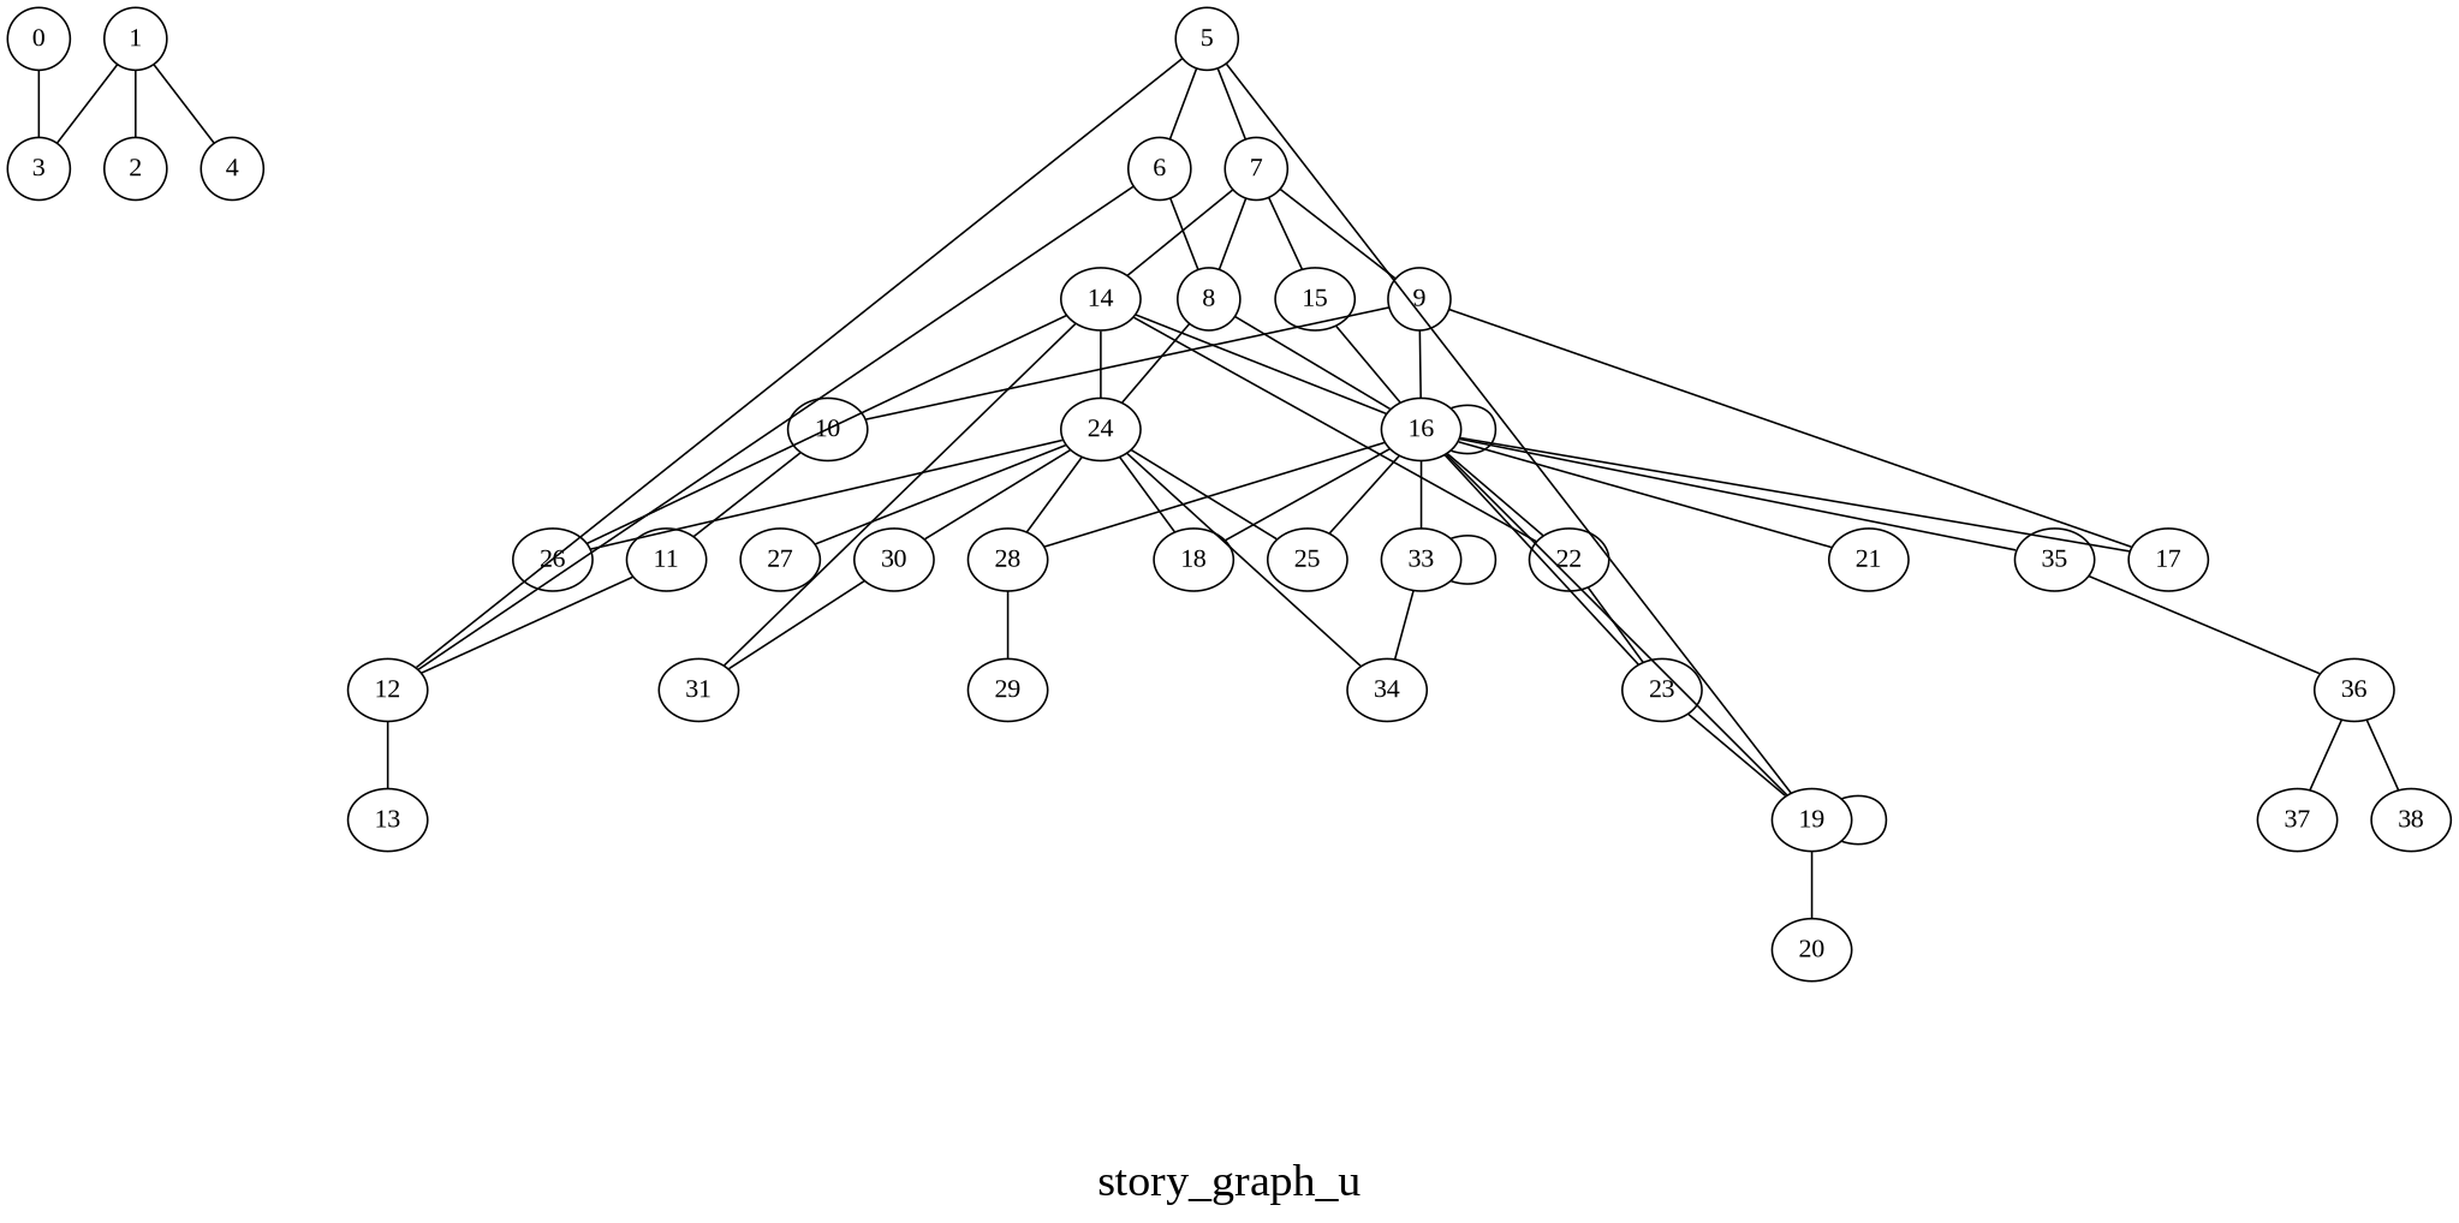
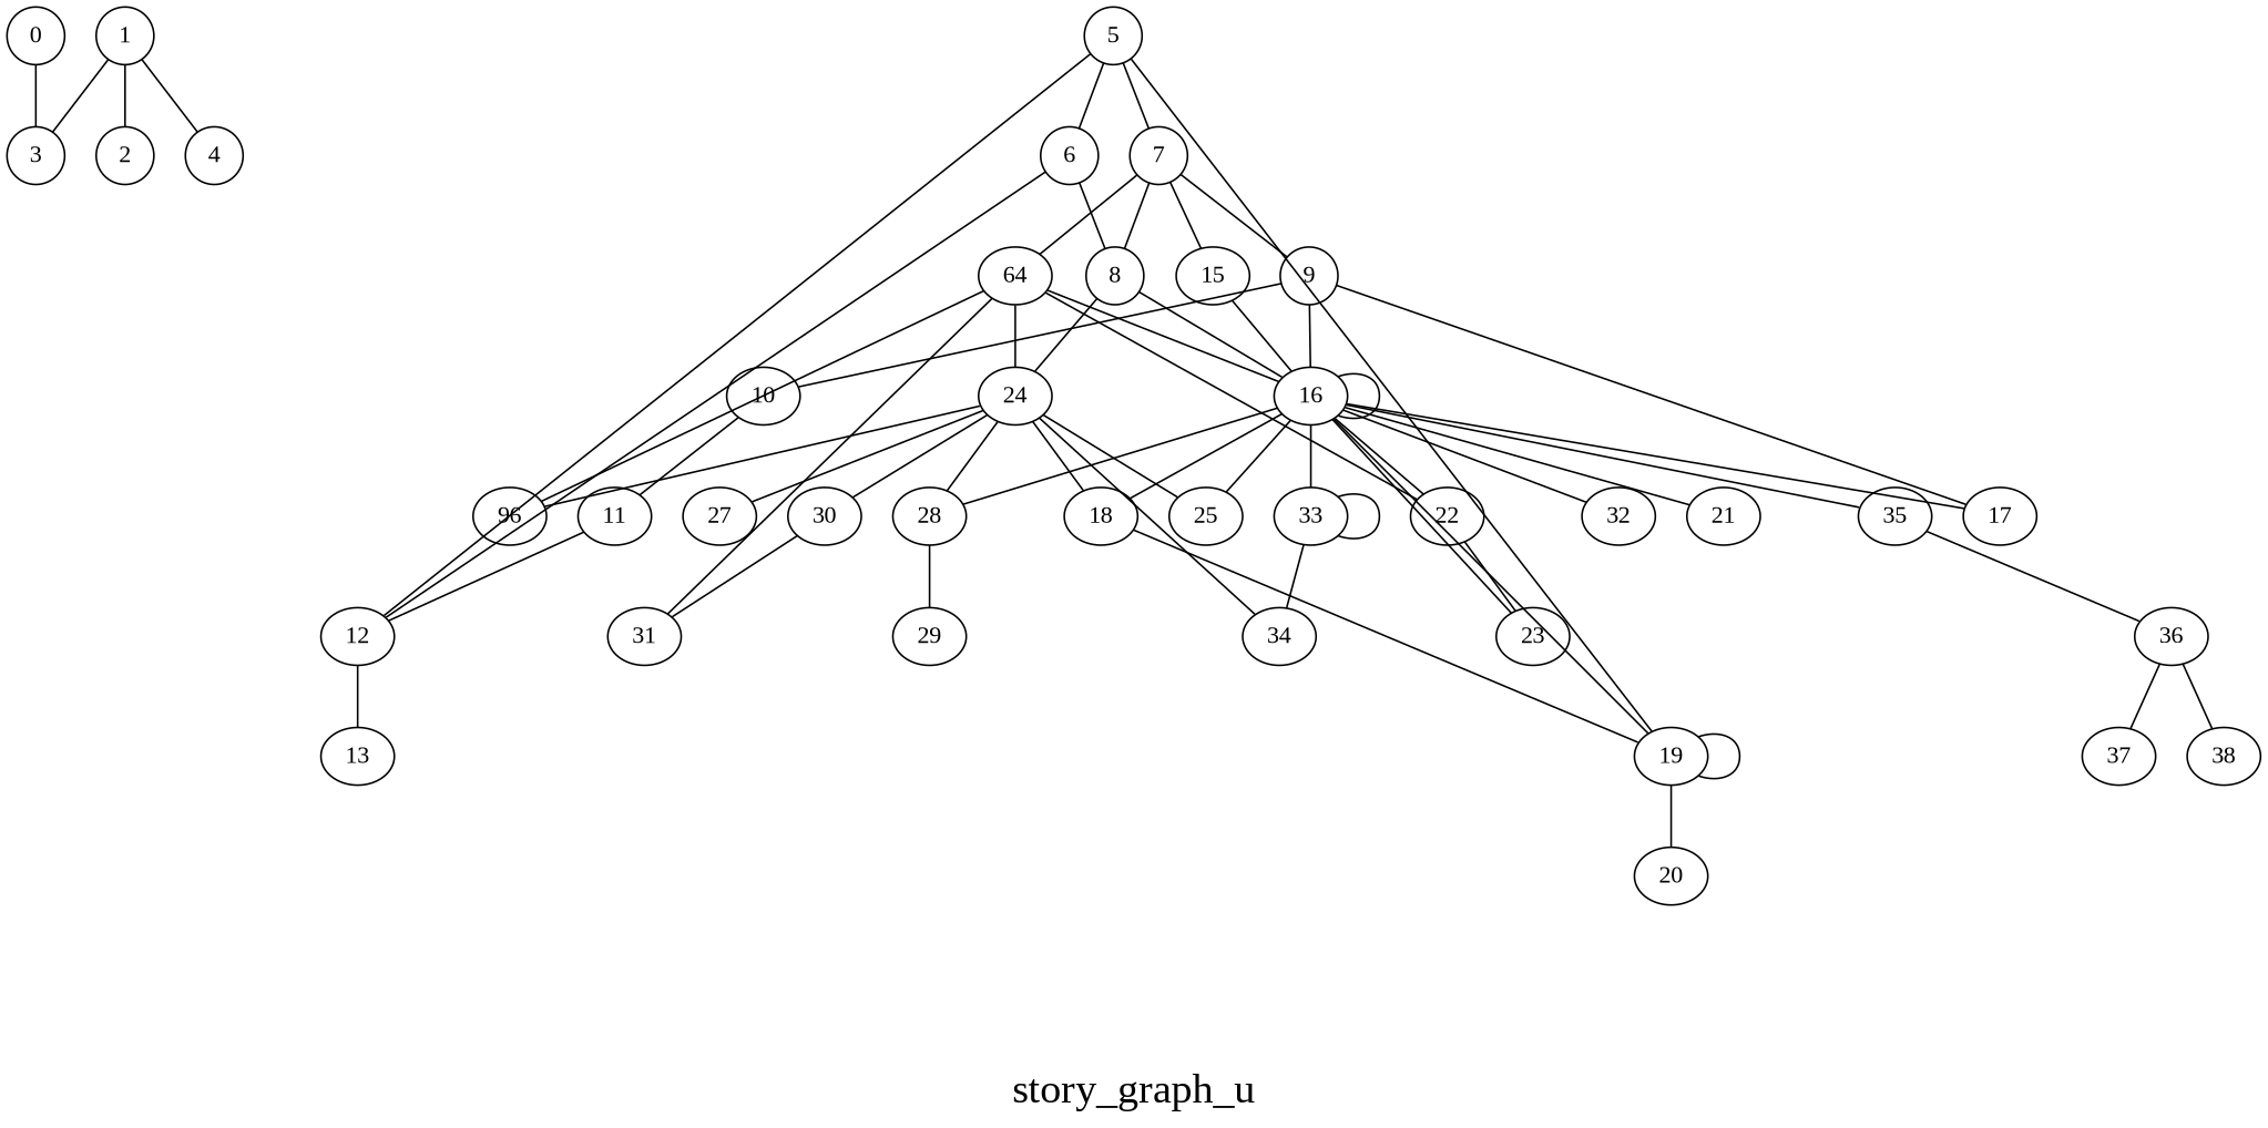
  graph {
    fontname="Liberation Serif"
    fontsize=24
    label="\nstory_graph_u\n"
    splines=false
    node [fontname="Liberation Serif" shape=ellipse]
    edge [fontname="Liberation Serif"]
    0 [height=0.3 width=0.3]
    3 [height=0.3 width=0.3]
    1 [height=0.3 width=0.3]
    2 [height=0.3 width=0.3]
    4 [height=0.3 width=0.3]
    5 [height=0.3 width=0.3]
    6 [height=0.3 width=0.3]
    7 [height=0.3 width=0.3]
    12 [height=0.3 width=0.3]
    19 [height=0.3 width=0.3]
    8 [height=0.3 width=0.3]
    9 [height=0.3 width=0.3]
-   14 [height=0.3 width=0.3]
+   14 [height=0.3 width=0.3 label=64]
    15 [height=0.3 width=0.3]
    13 [height=0.3 width=0.3]
    20 [height=0.3 width=0.3]
    16 [height=0.3 width=0.3]
    24 [height=0.3 width=0.3]
    10 [height=0.3 width=0.3]
    17 [height=0.3 width=0.3]
    22 [height=0.3 width=0.3]
-   26 [height=0.3 width=0.3]
+   26 [height=0.3 width=0.3 label=96]
    31 [height=0.3 width=0.3]
    21 [height=0.3 width=0.3]
    18 [height=0.3 width=0.3]
    23 [height=0.3 width=0.3]
    25 [height=0.3 width=0.3]
    28 [height=0.3 width=0.3]
+   32 [height=0.3 width=0.3]
    33 [height=0.3 width=0.3]
    35 [height=0.3 width=0.3]
    27 [height=0.3 width=0.3]
    30 [height=0.3 width=0.3]
    34 [height=0.3 width=0.3]
    11 [height=0.3 width=0.3]
    29 [height=0.3 width=0.3]
    36 [height=0.3 width=0.3]
    37 [height=0.3 width=0.3]
    38 [height=0.3 width=0.3]
    0 -- 3
    1 -- 3
    1 -- 2
    1 -- 4
    5 -- 6
    5 -- 7
    5 -- 12
    5 -- 19
    6 -- 12
    6 -- 8
    7 -- 8
    7 -- 9
    7 -- 14
    7 -- 15
    12 -- 13
    19 -- 19
    19 -- 20
    8 -- 16
    8 -- 24
    9 -- 16
    9 -- 10
    9 -- 17
    14 -- 16
    14 -- 24
    14 -- 22
    14 -- 26
    14 -- 31
    15 -- 16
    16 -- 19
    16 -- 16
    16 -- 17
    16 -- 22
    16 -- 21
    16 -- 18
    16 -- 23
    16 -- 25
    16 -- 28
+   16 -- 32
    16 -- 33
    16 -- 35
    24 -- 26
    24 -- 18
    24 -- 25
    24 -- 28
    24 -- 27
    24 -- 30
    24 -- 34
    10 -- 11
    22 -- 23
-   23 -- 19
+   18 -- 19
    28 -- 29
    33 -- 33
    33 -- 34
    35 -- 36
    30 -- 31
    11 -- 12
    36 -- 37
    36 -- 38
  }
